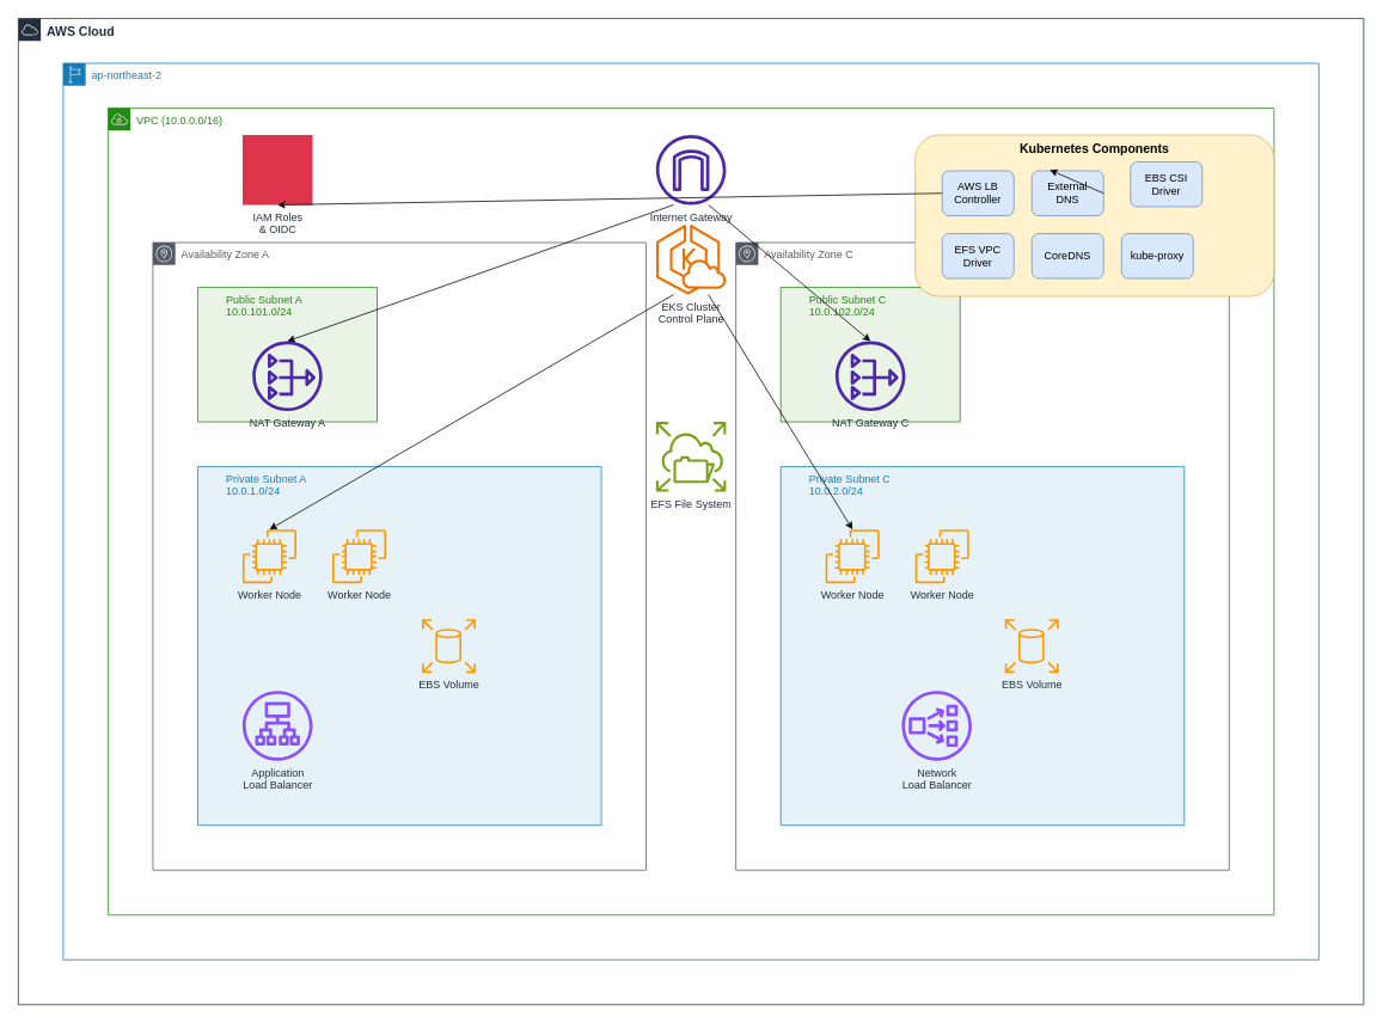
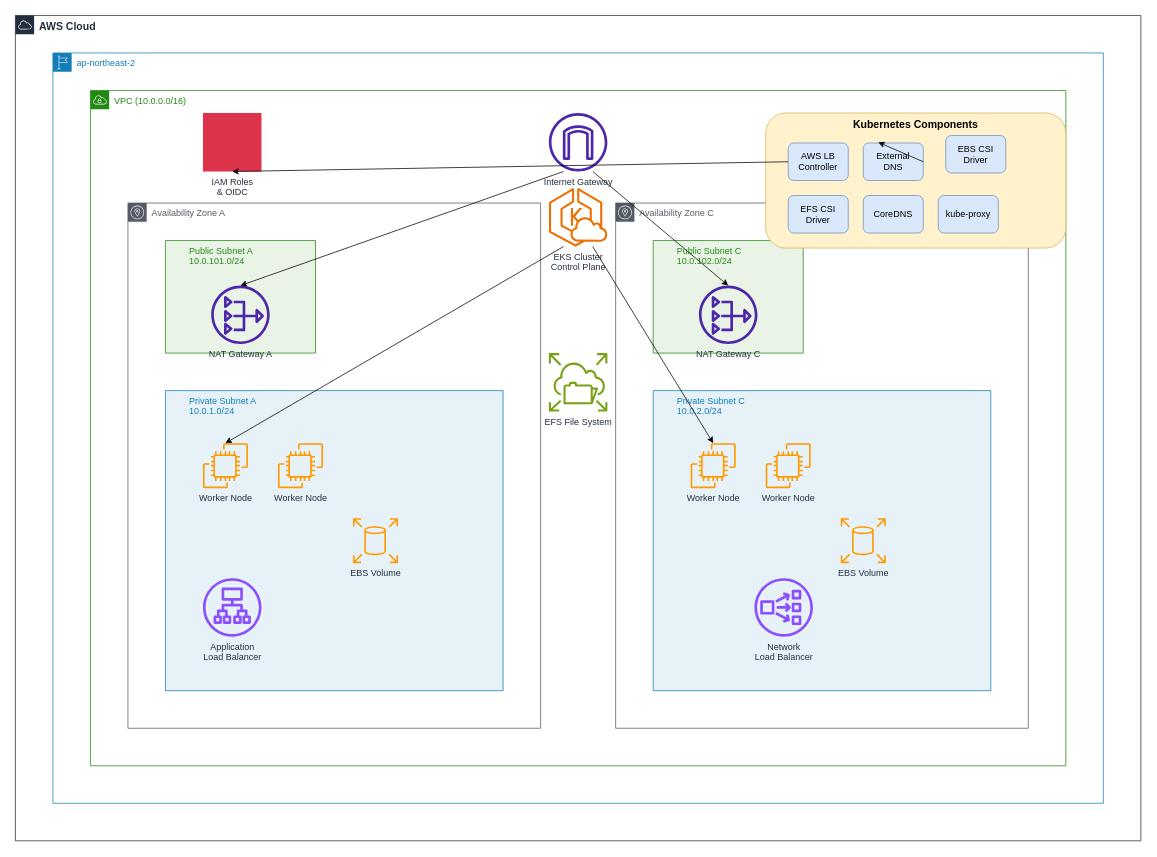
  <mxCell id="0" />
  <mxCell id="1" parent="0" />
  <mxCell id="2" value="AWS Cloud" style="sketch=0;outlineConnect=0;gradientColor=none;html=1;whiteSpace=wrap;fontSize=14;fontStyle=1;shape=mxgraph.aws4.group;grIcon=mxgraph.aws4.group_aws_cloud;strokeColor=#232F3E;fillColor=none;verticalAlign=top;align=left;spacingLeft=30;fontColor=#232F3E;dashed=0;" vertex="1" parent="1"><mxGeometry x="20" y="20" width="1500" height="1100" as="geometry" /></mxCell>
  <mxCell id="3" value="ap-northeast-2" style="sketch=0;outlineConnect=0;gradientColor=none;html=1;whiteSpace=wrap;fontSize=12;fontStyle=0;shape=mxgraph.aws4.group;grIcon=mxgraph.aws4.group_region;strokeColor=#147EBA;fillColor=none;verticalAlign=top;align=left;spacingLeft=30;fontColor=#147EBA;dashed=0;" vertex="1" parent="1"><mxGeometry x="70" y="70" width="1400" height="1000" as="geometry" /></mxCell>
  <mxCell id="4" value="VPC (10.0.0.0/16)" style="sketch=0;outlineConnect=0;gradientColor=none;html=1;whiteSpace=wrap;fontSize=12;fontStyle=0;shape=mxgraph.aws4.group;grIcon=mxgraph.aws4.group_vpc;strokeColor=#248814;fillColor=none;verticalAlign=top;align=left;spacingLeft=30;fontColor=#248814;dashed=0;" vertex="1" parent="1"><mxGeometry x="120" y="120" width="1300" height="900" as="geometry" /></mxCell>
  <mxCell id="5" value="Internet Gateway" style="sketch=0;outlineConnect=0;fontColor=#232F3E;gradientColor=none;fillColor=#4D27AA;strokeColor=none;dashed=0;verticalLabelPosition=bottom;verticalAlign=top;align=center;html=1;fontSize=12;fontStyle=0;aspect=fixed;pointerEvents=1;shape=mxgraph.aws4.internet_gateway;" vertex="1" parent="1"><mxGeometry x="731" y="150" width="78" height="78" as="geometry" /></mxCell>
  <mxCell id="6" value="Availability Zone A" style="sketch=0;outlineConnect=0;gradientColor=none;html=1;whiteSpace=wrap;fontSize=12;fontStyle=0;shape=mxgraph.aws4.group;grIcon=mxgraph.aws4.group_availability_zone;strokeColor=#545B64;fillColor=none;verticalAlign=top;align=left;spacingLeft=30;fontColor=#545B64;dashed=0;" vertex="1" parent="1"><mxGeometry x="170" y="270" width="550" height="700" as="geometry" /></mxCell>
  <mxCell id="7" value="Availability Zone C" style="sketch=0;outlineConnect=0;gradientColor=none;html=1;whiteSpace=wrap;fontSize=12;fontStyle=0;shape=mxgraph.aws4.group;grIcon=mxgraph.aws4.group_availability_zone;strokeColor=#545B64;fillColor=none;verticalAlign=top;align=left;spacingLeft=30;fontColor=#545B64;dashed=0;" vertex="1" parent="1"><mxGeometry x="820" y="270" width="550" height="700" as="geometry" /></mxCell>
  <mxCell id="8" value="Public Subnet A&#10;10.0.101.0/24" style="sketch=0;outlineConnect=0;gradientColor=none;html=1;whiteSpace=wrap;fontSize=12;fontStyle=0;shape=mxgraph.aws4.group;grIcon=mxgraph.aws4.group_public_subnet;strokeColor=#248814;fillColor=#E9F3E6;verticalAlign=top;align=left;spacingLeft=30;fontColor=#248814;dashed=0;" vertex="1" parent="1"><mxGeometry x="220" y="320" width="200" height="150" as="geometry" /></mxCell>
  <mxCell id="9" value="Public Subnet C&#10;10.0.102.0/24" style="sketch=0;outlineConnect=0;gradientColor=none;html=1;whiteSpace=wrap;fontSize=12;fontStyle=0;shape=mxgraph.aws4.group;grIcon=mxgraph.aws4.group_public_subnet;strokeColor=#248814;fillColor=#E9F3E6;verticalAlign=top;align=left;spacingLeft=30;fontColor=#248814;dashed=0;" vertex="1" parent="1"><mxGeometry x="870" y="320" width="200" height="150" as="geometry" /></mxCell>
  <mxCell id="10" value="Private Subnet A&#10;10.0.1.0/24" style="sketch=0;outlineConnect=0;gradientColor=none;html=1;whiteSpace=wrap;fontSize=12;fontStyle=0;shape=mxgraph.aws4.group;grIcon=mxgraph.aws4.group_private_subnet;strokeColor=#147EBA;fillColor=#E6F2F8;verticalAlign=top;align=left;spacingLeft=30;fontColor=#147EBA;dashed=0;" vertex="1" parent="1"><mxGeometry x="220" y="520" width="450" height="400" as="geometry" /></mxCell>
  <mxCell id="11" value="Private Subnet C&#10;10.0.2.0/24" style="sketch=0;outlineConnect=0;gradientColor=none;html=1;whiteSpace=wrap;fontSize=12;fontStyle=0;shape=mxgraph.aws4.group;grIcon=mxgraph.aws4.group_private_subnet;strokeColor=#147EBA;fillColor=#E6F2F8;verticalAlign=top;align=left;spacingLeft=30;fontColor=#147EBA;dashed=0;" vertex="1" parent="1"><mxGeometry x="870" y="520" width="450" height="400" as="geometry" /></mxCell>
  <mxCell id="12" value="NAT Gateway A" style="sketch=0;outlineConnect=0;fontColor=#232F3E;gradientColor=none;fillColor=#4D27AA;strokeColor=none;dashed=0;verticalLabelPosition=bottom;verticalAlign=top;align=center;html=1;fontSize=12;fontStyle=0;aspect=fixed;pointerEvents=1;shape=mxgraph.aws4.nat_gateway;" vertex="1" parent="1"><mxGeometry x="281" y="380" width="78" height="78" as="geometry" /></mxCell>
  <mxCell id="13" value="NAT Gateway C" style="sketch=0;outlineConnect=0;fontColor=#232F3E;gradientColor=none;fillColor=#4D27AA;strokeColor=none;dashed=0;verticalLabelPosition=bottom;verticalAlign=top;align=center;html=1;fontSize=12;fontStyle=0;aspect=fixed;pointerEvents=1;shape=mxgraph.aws4.nat_gateway;" vertex="1" parent="1"><mxGeometry x="931" y="380" width="78" height="78" as="geometry" /></mxCell>
  <mxCell id="14" value="EKS Cluster&#10;Control Plane" style="sketch=0;outlineConnect=0;fontColor=#232F3E;gradientColor=none;fillColor=#ED7100;strokeColor=none;dashed=0;verticalLabelPosition=bottom;verticalAlign=top;align=center;html=1;fontSize=12;fontStyle=0;aspect=fixed;pointerEvents=1;shape=mxgraph.aws4.eks_cloud;" vertex="1" parent="1"><mxGeometry x="731" y="250" width="78" height="78" as="geometry" /></mxCell>
  <mxCell id="15" value="Worker Node" style="sketch=0;outlineConnect=0;fontColor=#232F3E;gradientColor=none;fillColor=#FF9900;strokeColor=none;dashed=0;verticalLabelPosition=bottom;verticalAlign=top;align=center;html=1;fontSize=12;fontStyle=0;aspect=fixed;pointerEvents=1;shape=mxgraph.aws4.ec2;" vertex="1" parent="1"><mxGeometry x="270" y="590" width="60" height="60" as="geometry" /></mxCell>
  <mxCell id="16" value="Worker Node" style="sketch=0;outlineConnect=0;fontColor=#232F3E;gradientColor=none;fillColor=#FF9900;strokeColor=none;dashed=0;verticalLabelPosition=bottom;verticalAlign=top;align=center;html=1;fontSize=12;fontStyle=0;aspect=fixed;pointerEvents=1;shape=mxgraph.aws4.ec2;" vertex="1" parent="1"><mxGeometry x="370" y="590" width="60" height="60" as="geometry" /></mxCell>
  <mxCell id="17" value="Worker Node" style="sketch=0;outlineConnect=0;fontColor=#232F3E;gradientColor=none;fillColor=#FF9900;strokeColor=none;dashed=0;verticalLabelPosition=bottom;verticalAlign=top;align=center;html=1;fontSize=12;fontStyle=0;aspect=fixed;pointerEvents=1;shape=mxgraph.aws4.ec2;" vertex="1" parent="1"><mxGeometry x="920" y="590" width="60" height="60" as="geometry" /></mxCell>
  <mxCell id="18" value="Worker Node" style="sketch=0;outlineConnect=0;fontColor=#232F3E;gradientColor=none;fillColor=#FF9900;strokeColor=none;dashed=0;verticalLabelPosition=bottom;verticalAlign=top;align=center;html=1;fontSize=12;fontStyle=0;aspect=fixed;pointerEvents=1;shape=mxgraph.aws4.ec2;" vertex="1" parent="1"><mxGeometry x="1020" y="590" width="60" height="60" as="geometry" /></mxCell>
  <mxCell id="19" value="Application&#10;Load Balancer" style="sketch=0;outlineConnect=0;fontColor=#232F3E;gradientColor=none;fillColor=#8C4FFF;strokeColor=none;dashed=0;verticalLabelPosition=bottom;verticalAlign=top;align=center;html=1;fontSize=12;fontStyle=0;aspect=fixed;pointerEvents=1;shape=mxgraph.aws4.application_load_balancer;" vertex="1" parent="1"><mxGeometry x="270" y="770" width="78" height="78" as="geometry" /></mxCell>
  <mxCell id="20" value="Network&#10;Load Balancer" style="sketch=0;outlineConnect=0;fontColor=#232F3E;gradientColor=none;fillColor=#8C4FFF;strokeColor=none;dashed=0;verticalLabelPosition=bottom;verticalAlign=top;align=center;html=1;fontSize=12;fontStyle=0;aspect=fixed;pointerEvents=1;shape=mxgraph.aws4.network_load_balancer;" vertex="1" parent="1"><mxGeometry x="1005" y="770" width="78" height="78" as="geometry" /></mxCell>
  <mxCell id="21" value="EBS Volume" style="sketch=0;outlineConnect=0;fontColor=#232F3E;gradientColor=none;fillColor=#FF9900;strokeColor=none;dashed=0;verticalLabelPosition=bottom;verticalAlign=top;align=center;html=1;fontSize=12;fontStyle=0;aspect=fixed;pointerEvents=1;shape=mxgraph.aws4.elastic_block_store;" vertex="1" parent="1"><mxGeometry x="470" y="690" width="60" height="60" as="geometry" /></mxCell>
  <mxCell id="22" value="EBS Volume" style="sketch=0;outlineConnect=0;fontColor=#232F3E;gradientColor=none;fillColor=#FF9900;strokeColor=none;dashed=0;verticalLabelPosition=bottom;verticalAlign=top;align=center;html=1;fontSize=12;fontStyle=0;aspect=fixed;pointerEvents=1;shape=mxgraph.aws4.elastic_block_store;" vertex="1" parent="1"><mxGeometry x="1120" y="690" width="60" height="60" as="geometry" /></mxCell>
  <mxCell id="23" value="Route 53" style="sketch=0;outlineConnect=0;fontColor=#232F3E;gradientColor=none;fillColor=#8C4FFF;strokeColor=none;dashed=0;verticalLabelPosition=bottom;verticalAlign=top;align=center;html=1;fontSize=12;fontStyle=0;aspect=fixed;pointerEvents=1;shape=mxgraph.aws4.route_53;" vertex="1" parent="1"><mxGeometry x="1170" y="150" width="78" height="78" as="geometry" /></mxCell>
  <mxCell id="24" value="IAM Roles&#10;&amp; OIDC" style="sketch=0;outlineConnect=0;fontColor=#232F3E;gradientColor=none;fillColor=#DD344C;strokeColor=none;dashed=0;verticalLabelPosition=bottom;verticalAlign=top;align=center;html=1;fontSize=12;fontStyle=0;aspect=fixed;pointerEvents=1;shape=mxgraph.aws4.iam_role;" vertex="1" parent="1"><mxGeometry x="270" y="150" width="78" height="78" as="geometry" /></mxCell>
  <mxCell id="25" value="Kubernetes Components" style="rounded=1;whiteSpace=wrap;html=1;fillColor=#fff2cc;strokeColor=#d6b656;verticalAlign=top;fontSize=14;fontStyle=1;" vertex="1" parent="1"><mxGeometry x="1020" y="150" width="400" height="180" as="geometry" /></mxCell>
  <mxCell id="26" value="AWS LB&#10;Controller" style="rounded=1;whiteSpace=wrap;html=1;fillColor=#dae8fc;strokeColor=#6c8ebf;" vertex="1" parent="1"><mxGeometry x="1050" y="190" width="80" height="50" as="geometry" /></mxCell>
  <mxCell id="27" value="External&#10;DNS" style="rounded=1;whiteSpace=wrap;html=1;fillColor=#dae8fc;strokeColor=#6c8ebf;" vertex="1" parent="1"><mxGeometry x="1150" y="190" width="80" height="50" as="geometry" /></mxCell>
  <mxCell id="28" value="EBS CSI&#10;Driver" style="rounded=1;whiteSpace=wrap;html=1;fillColor=#dae8fc;strokeColor=#6c8ebf;" vertex="1" parent="1"><mxGeometry x="1260" y="180" width="80" height="50" as="geometry" /></mxCell>
- <mxCell id="29" value="EFS VPC&#10;Driver" style="rounded=1;whiteSpace=wrap;html=1;fillColor=#dae8fc;strokeColor=#6c8ebf;" vertex="1" parent="1"><mxGeometry x="1050" y="260" width="80" height="50" as="geometry" /></mxCell>
+ <mxCell id="29" value="EFS CSI&#10;Driver" style="rounded=1;whiteSpace=wrap;html=1;fillColor=#dae8fc;strokeColor=#6c8ebf;" vertex="1" parent="1"><mxGeometry x="1050" y="260" width="80" height="50" as="geometry" /></mxCell>
  <mxCell id="30" value="CoreDNS" style="rounded=1;whiteSpace=wrap;html=1;fillColor=#dae8fc;strokeColor=#6c8ebf;" vertex="1" parent="1"><mxGeometry x="1150" y="260" width="80" height="50" as="geometry" /></mxCell>
  <mxCell id="31" value="kube-proxy" style="rounded=1;whiteSpace=wrap;html=1;fillColor=#dae8fc;strokeColor=#6c8ebf;" vertex="1" parent="1"><mxGeometry x="1250" y="260" width="80" height="50" as="geometry" /></mxCell>
  <mxCell id="32" value="" style="endArrow=classic;html=1;rounded=0;exitX=0.25;exitY=1;exitDx=0;exitDy=0;exitPerimeter=0;entryX=0.5;entryY=0;entryDx=0;entryDy=0;entryPerimeter=0;" edge="1" parent="1" source="5" target="12"><mxGeometry width="50" height="50" relative="1" as="geometry"><mxPoint x="370" y="370" as="sourcePoint" /><mxPoint x="420" y="320" as="targetPoint" /></mxGeometry></mxCell>
  <mxCell id="33" value="" style="endArrow=classic;html=1;rounded=0;exitX=0.75;exitY=1;exitDx=0;exitDy=0;exitPerimeter=0;entryX=0.5;entryY=0;entryDx=0;entryDy=0;entryPerimeter=0;" edge="1" parent="1" source="5" target="13"><mxGeometry width="50" height="50" relative="1" as="geometry"><mxPoint x="370" y="370" as="sourcePoint" /><mxPoint x="420" y="320" as="targetPoint" /></mxGeometry></mxCell>
  <mxCell id="34" value="" style="endArrow=classic;html=1;rounded=0;exitX=0.25;exitY=1;exitDx=0;exitDy=0;exitPerimeter=0;entryX=0.5;entryY=0;entryDx=0;entryDy=0;entryPerimeter=0;" edge="1" parent="1" source="14" target="15"><mxGeometry width="50" height="50" relative="1" as="geometry"><mxPoint x="370" y="370" as="sourcePoint" /><mxPoint x="420" y="320" as="targetPoint" /></mxGeometry></mxCell>
  <mxCell id="35" value="" style="endArrow=classic;html=1;rounded=0;exitX=0.75;exitY=1;exitDx=0;exitDy=0;exitPerimeter=0;entryX=0.5;entryY=0;entryDx=0;entryDy=0;entryPerimeter=0;" edge="1" parent="1" source="14" target="17"><mxGeometry width="50" height="50" relative="1" as="geometry"><mxPoint x="370" y="370" as="sourcePoint" /><mxPoint x="420" y="320" as="targetPoint" /></mxGeometry></mxCell>
  <mxCell id="36" value="" style="endArrow=classic;html=1;rounded=0;exitX=1;exitY=0.5;exitDx=0;exitDy=0;entryX=0;entryY=0.5;entryDx=0;entryDy=0;entryPerimeter=0;" edge="1" parent="1" source="27" target="23"><mxGeometry width="50" height="50" relative="1" as="geometry"><mxPoint x="370" y="370" as="sourcePoint" /><mxPoint x="420" y="320" as="targetPoint" /></mxGeometry></mxCell>
  <mxCell id="37" value="" style="endArrow=classic;html=1;rounded=0;exitX=0;exitY=0.5;exitDx=0;exitDy=0;entryX=0.5;entryY=1;entryDx=0;entryDy=0;entryPerimeter=0;" edge="1" parent="1" source="26" target="24"><mxGeometry width="50" height="50" relative="1" as="geometry"><mxPoint x="370" y="370" as="sourcePoint" /><mxPoint x="420" y="320" as="targetPoint" /></mxGeometry></mxCell>
  <mxCell id="38" value="EFS File System" style="sketch=0;outlineConnect=0;fontColor=#232F3E;gradientColor=none;fillColor=#7AA116;strokeColor=none;dashed=0;verticalLabelPosition=bottom;verticalAlign=top;align=center;html=1;fontSize=12;fontStyle=0;aspect=fixed;pointerEvents=1;shape=mxgraph.aws4.elastic_file_system;" vertex="1" parent="1"><mxGeometry x="731" y="470" width="78" height="78" as="geometry" /></mxCell>
